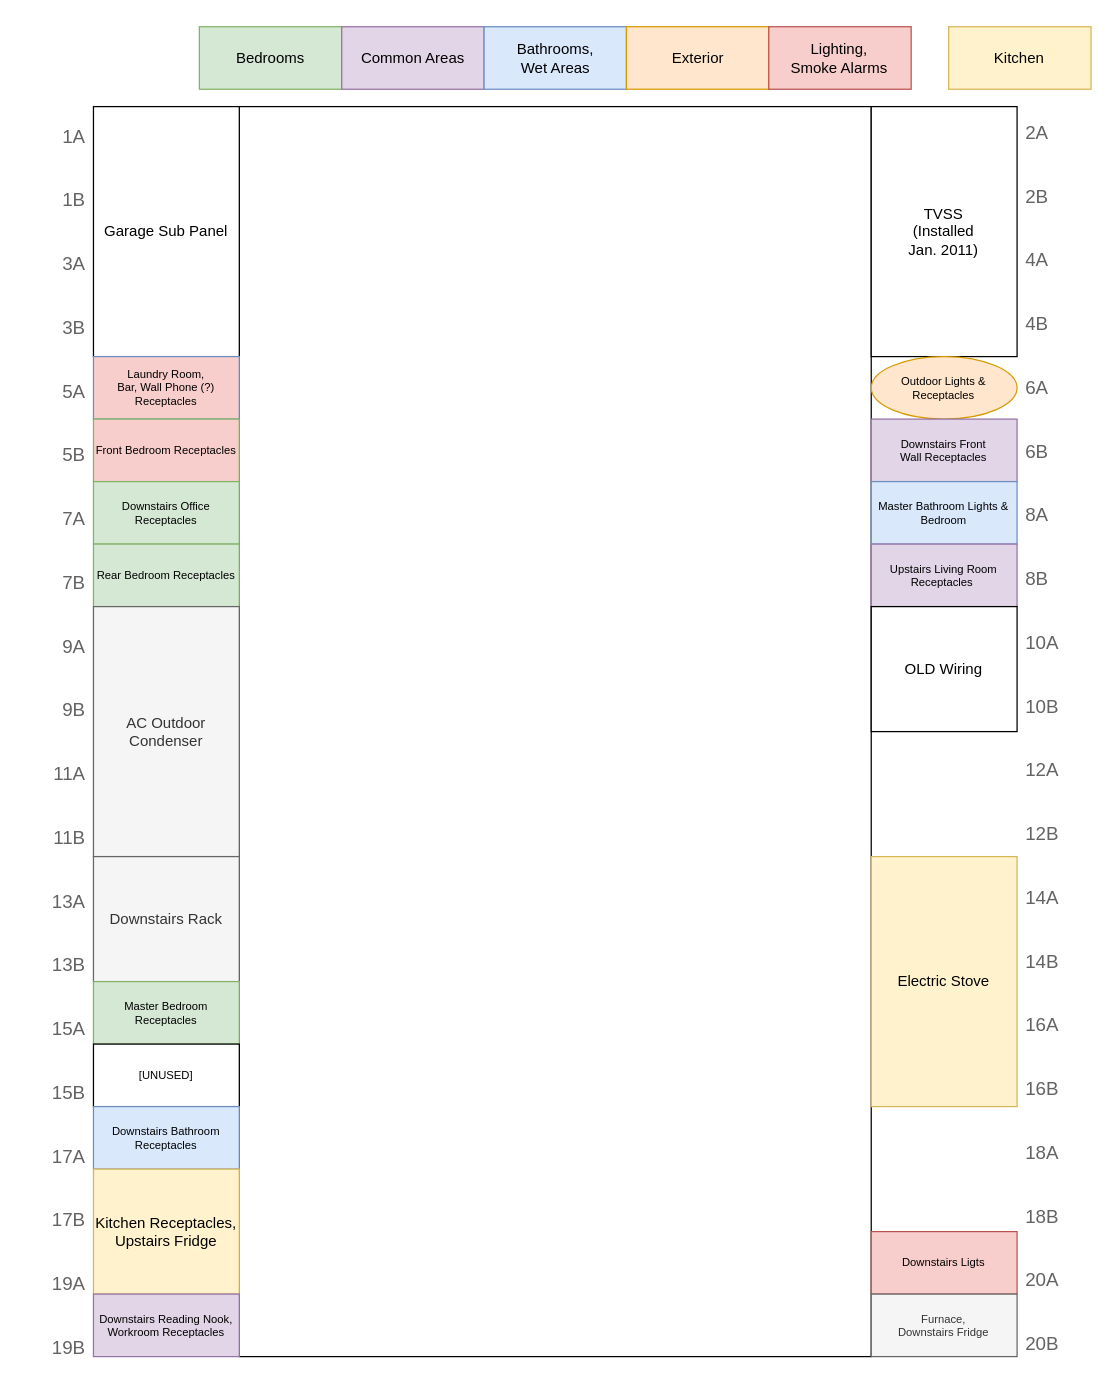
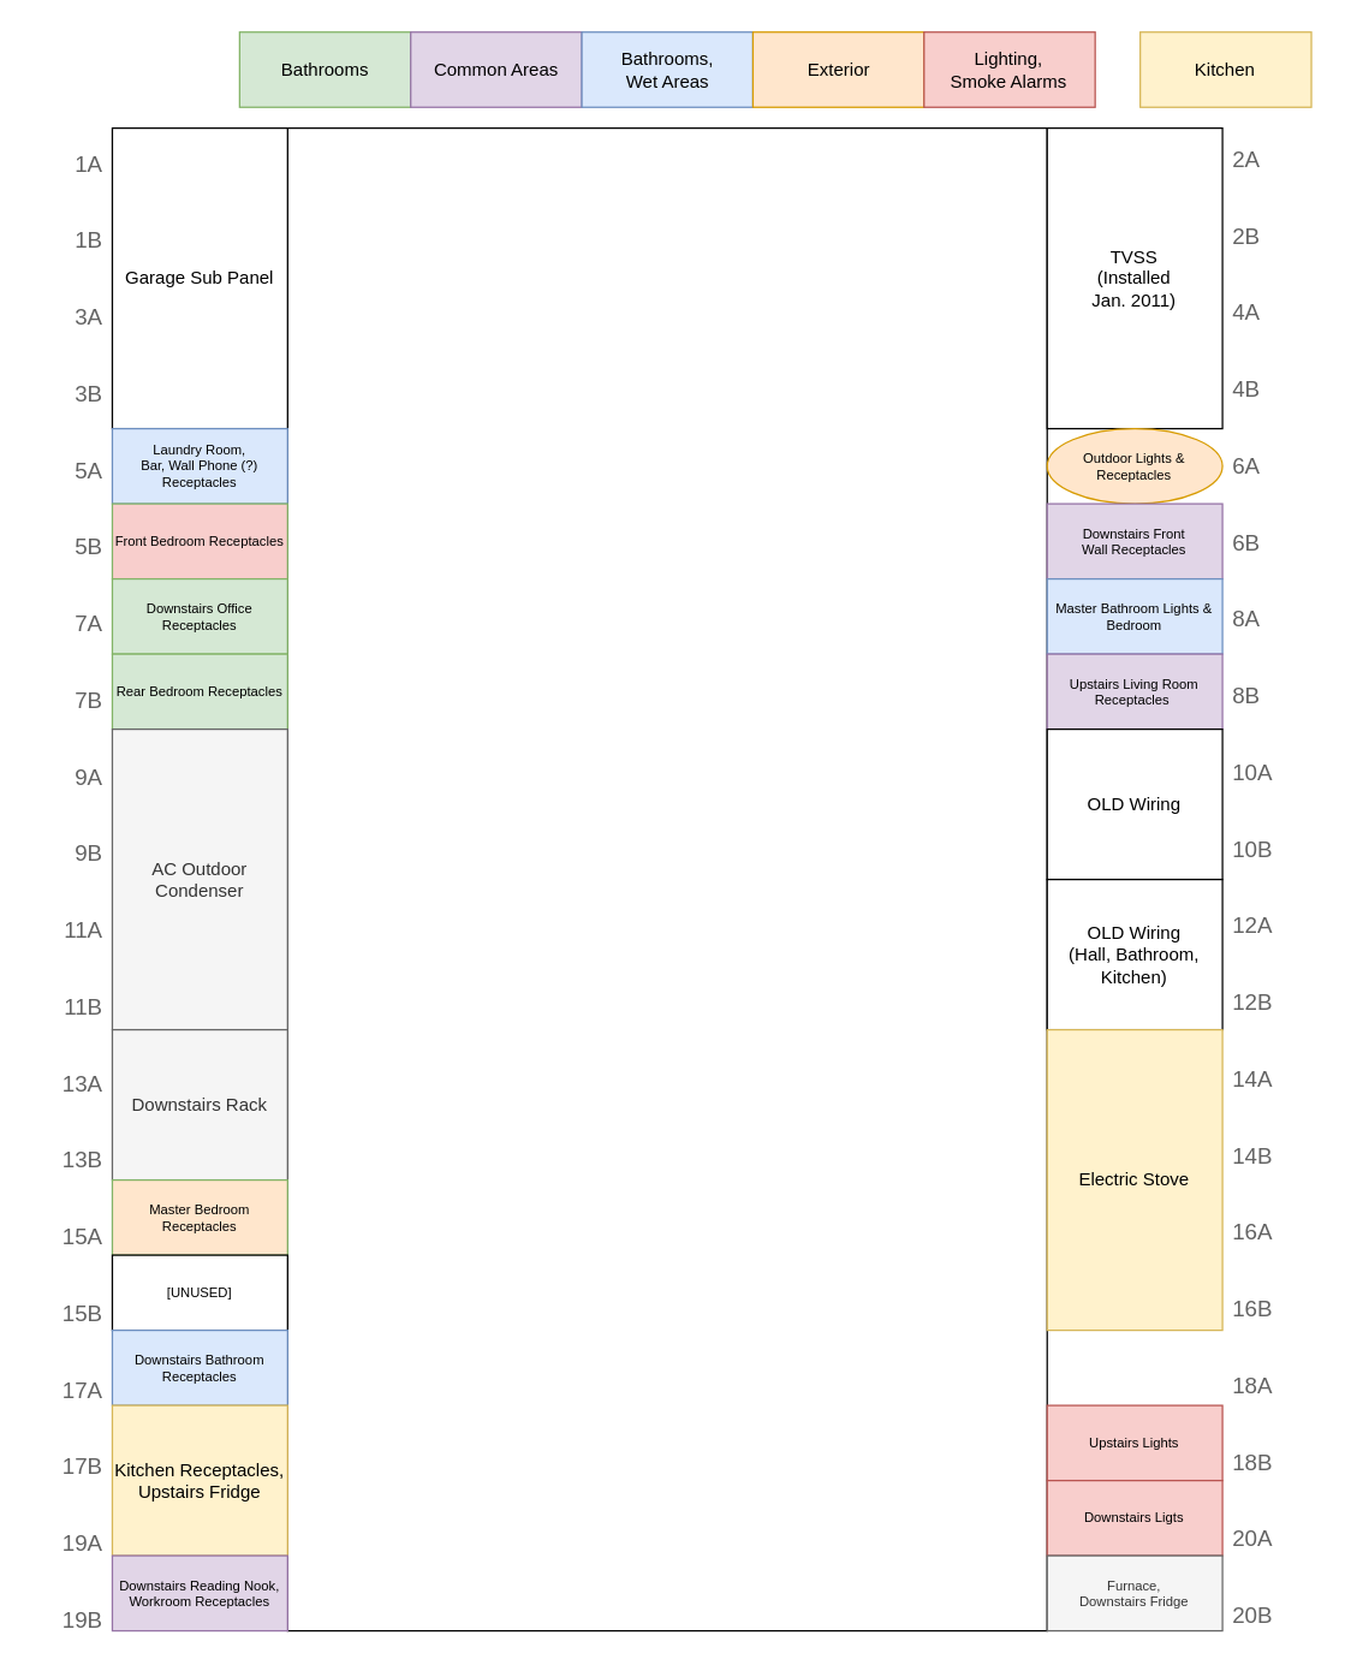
  <mxCell id="0" />
  <mxCell id="1" parent="0" />
  <mxCell id="2" value="" style="rounded=0;whiteSpace=wrap;html=1;" vertex="1" parent="1"><mxGeometry x="190.833" y="84.778" width="505.556" height="1000" as="geometry" /></mxCell>
  <mxCell id="3" value="&lt;p style=&quot;line-height: 170%&quot;&gt;1A&lt;br&gt;&lt;br style=&quot;font-size: 15px&quot;&gt;1B&lt;br&gt;&lt;br style=&quot;font-size: 15px&quot;&gt;3A&lt;br&gt;&lt;br style=&quot;font-size: 15px&quot;&gt;3B&lt;br&gt;&lt;br style=&quot;font-size: 15px&quot;&gt;5A&lt;br&gt;&lt;br style=&quot;font-size: 15px&quot;&gt;5B&lt;br&gt;&lt;br style=&quot;font-size: 15px&quot;&gt;7A&lt;br&gt;&lt;br style=&quot;font-size: 15px&quot;&gt;7B&lt;br&gt;&lt;br style=&quot;font-size: 15px&quot;&gt;9A&lt;br&gt;&lt;br style=&quot;font-size: 15px&quot;&gt;9B&lt;br&gt;&lt;br style=&quot;font-size: 15px&quot;&gt;11A&lt;br&gt;&lt;br style=&quot;font-size: 15px&quot;&gt;11B&lt;br&gt;&lt;br style=&quot;font-size: 15px&quot;&gt;13A&lt;br&gt;&lt;br style=&quot;font-size: 15px&quot;&gt;13B&lt;br&gt;&lt;br style=&quot;font-size: 15px&quot;&gt;15A&lt;br&gt;&lt;br style=&quot;font-size: 15px&quot;&gt;15B&lt;br&gt;&lt;br style=&quot;font-size: 15px&quot;&gt;17A&lt;br&gt;&lt;br style=&quot;font-size: 15px&quot;&gt;17B&lt;br&gt;&lt;br style=&quot;font-size: 15px&quot;&gt;19A&lt;br&gt;&lt;br style=&quot;font-size: 15px&quot;&gt;19B&lt;/p&gt;" style="text;html=1;strokeColor=none;fillColor=none;align=right;verticalAlign=top;whiteSpace=wrap;rounded=0;labelPosition=center;verticalLabelPosition=middle;spacing=0;horizontal=1;spacingBottom=0;spacingRight=6;fontSize=15;spacingTop=-10;fontColor=#636363;" vertex="1" parent="1"><mxGeometry y="85.78" width="54" height="1000" as="geometry" x="20" /></mxCell>
  <mxCell id="4" value="&lt;p style=&quot;line-height: 170%&quot;&gt;2A&lt;br&gt;&lt;br style=&quot;font-size: 15px&quot;&gt;2B&lt;br style=&quot;font-size: 15px&quot;&gt;&lt;br&gt;4A&lt;br style=&quot;font-size: 15px&quot;&gt;&lt;br&gt;4B&lt;br style=&quot;font-size: 15px&quot;&gt;&lt;br&gt;6A&lt;br style=&quot;font-size: 15px&quot;&gt;&lt;br&gt;6B&lt;br style=&quot;font-size: 15px&quot;&gt;&lt;br&gt;8A&lt;br style=&quot;font-size: 15px&quot;&gt;&lt;br&gt;8B&lt;br style=&quot;font-size: 15px&quot;&gt;&lt;br&gt;10A&lt;br style=&quot;font-size: 15px&quot;&gt;&lt;br&gt;10B&lt;br style=&quot;font-size: 15px&quot;&gt;&lt;br&gt;12A&lt;br&gt;&lt;br&gt;12B&lt;br style=&quot;font-size: 15px&quot;&gt;&lt;br&gt;14A&lt;br&gt;&lt;br&gt;14B&lt;br style=&quot;font-size: 15px&quot;&gt;&lt;br&gt;16A&lt;br style=&quot;font-size: 15px&quot;&gt;&lt;br&gt;16B&lt;br&gt;&lt;br&gt;18A&lt;br style=&quot;font-size: 15px&quot;&gt;&lt;br&gt;18B&lt;br style=&quot;font-size: 15px&quot;&gt;&lt;br&gt;20A&lt;br style=&quot;font-size: 15px&quot;&gt;&lt;br&gt;20B&lt;/p&gt;" style="text;html=1;strokeColor=none;fillColor=none;align=left;verticalAlign=top;whiteSpace=wrap;rounded=0;labelPosition=center;verticalLabelPosition=middle;spacing=0;horizontal=1;spacingBottom=0;spacingRight=0;fontSize=15;spacingTop=-10;fontColor=#636363;spacingLeft=6;" vertex="1" parent="1"><mxGeometry x="814.056" y="83.389" width="54" height="1000" as="geometry" /></mxCell>
- <mxCell id="5" value="Bedrooms" style="rounded=0;whiteSpace=wrap;html=1;fontSize=12;align=center;fillColor=#d5e8d4;strokeColor=#82b366;" vertex="1" parent="1"><mxGeometry x="158.889" y="20.889" width="113.889" height="50" as="geometry" /></mxCell>
+ <mxCell id="5" value="Bathrooms" style="rounded=0;whiteSpace=wrap;html=1;fontSize=12;align=center;fillColor=#d5e8d4;strokeColor=#82b366;" vertex="1" parent="1"><mxGeometry x="158.889" y="20.889" width="113.889" height="50" as="geometry" /></mxCell>
  <mxCell id="6" value="Common Areas" style="rounded=0;whiteSpace=wrap;html=1;fontSize=12;align=center;fillColor=#e1d5e7;strokeColor=#9673a6;" vertex="1" parent="1"><mxGeometry x="272.778" y="20.889" width="113.889" height="50" as="geometry" /></mxCell>
  <mxCell id="7" value="Bathrooms,&lt;br style=&quot;font-size: 12px;&quot;&gt;Wet Areas" style="rounded=0;whiteSpace=wrap;html=1;fontSize=12;align=center;fillColor=#dae8fc;strokeColor=#6c8ebf;" vertex="1" parent="1"><mxGeometry x="386.667" y="20.889" width="113.889" height="50" as="geometry" /></mxCell>
  <mxCell id="8" value="Exterior" style="rounded=0;whiteSpace=wrap;html=1;fontSize=12;align=center;fillColor=#ffe6cc;strokeColor=#d79b00;" vertex="1" parent="1"><mxGeometry x="500.556" y="20.889" width="113.889" height="50" as="geometry" /></mxCell>
  <mxCell id="9" value="Lighting,&lt;br style=&quot;font-size: 12px;&quot;&gt;Smoke Alarms" style="rounded=0;whiteSpace=wrap;html=1;fontSize=12;align=center;fillColor=#f8cecc;strokeColor=#b85450;" vertex="1" parent="1"><mxGeometry x="614.444" y="20.889" width="113.889" height="50" as="geometry" /></mxCell>
  <mxCell id="10" value="Kitchen" style="rounded=0;whiteSpace=wrap;html=1;fontSize=12;align=center;fillColor=#fff2cc;strokeColor=#d6b656;" vertex="1" parent="1"><mxGeometry x="758.333" y="20.889" width="113.889" height="50" as="geometry" /></mxCell>
  <mxCell id="11" value="&lt;font style=&quot;font-size: 12px;&quot;&gt;Garage Sub Panel&lt;/font&gt;" style="rounded=0;whiteSpace=wrap;html=1;fontSize=12;" vertex="1" parent="1"><mxGeometry x="74.167" y="84.778" width="116.667" height="200" as="geometry" /></mxCell>
- <mxCell id="12" value="Laundry Room,&lt;br style=&quot;font-size: 9px&quot;&gt;Bar, Wall Phone (?) Receptacles" style="rounded=0;whiteSpace=wrap;html=1;fontSize=9;fillColor=#f8cecc;strokeColor=#6c8ebf;" vertex="1" parent="1"><mxGeometry x="74.167" y="284.778" width="116.667" height="50" as="geometry" /></mxCell>
+ <mxCell id="12" value="Laundry Room,&lt;br style=&quot;font-size: 9px&quot;&gt;Bar, Wall Phone (?) Receptacles" style="rounded=0;whiteSpace=wrap;html=1;fontSize=9;fillColor=#dae8fc;strokeColor=#6c8ebf;" vertex="1" parent="1"><mxGeometry x="74.167" y="284.778" width="116.667" height="50" as="geometry" /></mxCell>
  <mxCell id="13" value="Front Bedroom Receptacles" style="rounded=0;whiteSpace=wrap;html=1;fontSize=9;fillColor=#f8cecc;strokeColor=#82b366;" vertex="1" parent="1"><mxGeometry x="74.167" y="334.778" width="116.667" height="50" as="geometry" /></mxCell>
  <mxCell id="14" value="Downstairs Office Receptacles" style="rounded=0;whiteSpace=wrap;html=1;fontSize=9;fillColor=#d5e8d4;strokeColor=#82b366;" vertex="1" parent="1"><mxGeometry x="74.167" y="384.778" width="116.667" height="50" as="geometry" /></mxCell>
  <mxCell id="15" value="Rear Bedroom Receptacles" style="rounded=0;whiteSpace=wrap;html=1;fontSize=9;fillColor=#d5e8d4;strokeColor=#82b366;" vertex="1" parent="1"><mxGeometry x="74.167" y="434.778" width="116.667" height="50" as="geometry" /></mxCell>
  <mxCell id="16" value="&lt;font style=&quot;font-size: 12px;&quot;&gt;AC Outdoor Condenser&lt;/font&gt;" style="rounded=0;whiteSpace=wrap;html=1;fontSize=12;fillColor=#f5f5f5;strokeColor=#666666;fontColor=#333333;" vertex="1" parent="1"><mxGeometry x="74.167" y="484.778" width="116.667" height="200" as="geometry" /></mxCell>
  <mxCell id="17" value="Downstairs Rack" style="rounded=0;whiteSpace=wrap;html=1;fontSize=12;align=center;fillColor=#f5f5f5;strokeColor=#666666;fontColor=#333333;" vertex="1" parent="1"><mxGeometry x="74.167" y="684.778" width="116.667" height="100" as="geometry" /></mxCell>
- <mxCell id="18" value="Master Bedroom Receptacles" style="rounded=0;whiteSpace=wrap;html=1;fontSize=9;align=center;fillColor=#d5e8d4;strokeColor=#82b366;" vertex="1" parent="1"><mxGeometry x="74.167" y="784.778" width="116.667" height="50" as="geometry" /></mxCell>
+ <mxCell id="18" value="Master Bedroom Receptacles" style="rounded=0;whiteSpace=wrap;html=1;fontSize=9;align=center;fillColor=#ffe6cc;strokeColor=#82b366;" vertex="1" parent="1"><mxGeometry x="74.167" y="784.778" width="116.667" height="50" as="geometry" /></mxCell>
  <mxCell id="19" value="[UNUSED]" style="rounded=0;whiteSpace=wrap;html=1;fontSize=9;align=center;" vertex="1" parent="1"><mxGeometry x="74.167" y="834.778" width="116.667" height="50" as="geometry" /></mxCell>
  <mxCell id="20" value="Downstairs Bathroom Receptacles" style="rounded=0;whiteSpace=wrap;html=1;fontSize=9;align=center;fillColor=#dae8fc;strokeColor=#6c8ebf;" vertex="1" parent="1"><mxGeometry x="74.167" y="884.778" width="116.667" height="50" as="geometry" /></mxCell>
  <mxCell id="21" value="Kitchen Receptacles, Upstairs Fridge" style="rounded=0;whiteSpace=wrap;html=1;fontSize=12;align=center;fillColor=#fff2cc;strokeColor=#d6b656;" vertex="1" parent="1"><mxGeometry x="74.167" y="934.778" width="116.667" height="100" as="geometry" /></mxCell>
  <mxCell id="22" value="Downstairs Reading Nook, Workroom Receptacles" style="rounded=0;whiteSpace=wrap;html=1;fontSize=9;align=center;fillColor=#e1d5e7;strokeColor=#9673a6;" vertex="1" parent="1"><mxGeometry x="74.167" y="1034.778" width="116.667" height="50" as="geometry" /></mxCell>
  <mxCell id="23" value="&lt;font style=&quot;font-size: 12px;&quot;&gt;TVSS&lt;br style=&quot;font-size: 12px;&quot;&gt;(Installed &lt;br style=&quot;font-size: 12px;&quot;&gt;Jan. 2011)&lt;br style=&quot;font-size: 12px;&quot;&gt;&lt;/font&gt;" style="rounded=0;whiteSpace=wrap;html=1;fontSize=12;" vertex="1" parent="1"><mxGeometry x="696.389" y="84.778" width="116.667" height="200" as="geometry" /></mxCell>
  <mxCell id="24" value="Outdoor Lights &amp;amp;&lt;br style=&quot;font-size: 9px;&quot;&gt;Receptacles" style="ellipse;whiteSpace=wrap;html=1;fontSize=9;align=center;fillColor=#ffe6cc;strokeColor=#d79b00;" vertex="1" parent="1"><mxGeometry x="696.389" y="284.778" width="116.667" height="50" as="geometry" /></mxCell>
  <mxCell id="25" value="Downstairs Front&lt;br style=&quot;font-size: 9px;&quot;&gt;Wall Receptacles" style="rounded=0;whiteSpace=wrap;html=1;fontSize=9;align=center;fillColor=#e1d5e7;strokeColor=#9673a6;" vertex="1" parent="1"><mxGeometry x="696.389" y="334.778" width="116.667" height="50" as="geometry" /></mxCell>
  <mxCell id="26" value="Master Bathroom&amp;nbsp;Lights &amp;amp; Bedroom" style="rounded=0;whiteSpace=wrap;html=1;fontSize=9;align=center;fillColor=#dae8fc;strokeColor=#6c8ebf;" vertex="1" parent="1"><mxGeometry x="696.389" y="384.778" width="116.667" height="50" as="geometry" /></mxCell>
  <mxCell id="27" value="Upstairs Living Room&lt;br style=&quot;font-size: 9px;&quot;&gt;Receptacles&amp;nbsp;" style="rounded=0;whiteSpace=wrap;html=1;fontSize=9;align=center;fillColor=#e1d5e7;strokeColor=#9673a6;" vertex="1" parent="1"><mxGeometry x="696.389" y="434.778" width="116.667" height="50" as="geometry" /></mxCell>
  <mxCell id="28" value="OLD Wiring" style="rounded=0;whiteSpace=wrap;html=1;fontSize=12;align=center;" vertex="1" parent="1"><mxGeometry x="696.389" y="484.778" width="116.667" height="100" as="geometry" /></mxCell>
+ <mxCell id="29" value="OLD Wiring&lt;br style=&quot;font-size: 12px;&quot;&gt;(Hall, Bathroom, Kitchen)" style="rounded=0;whiteSpace=wrap;html=1;fontSize=12;align=center;" vertex="1" parent="1"><mxGeometry x="696.389" y="584.778" width="116.667" height="100" as="geometry" /></mxCell>
  <mxCell id="30" value="&lt;font style=&quot;font-size: 12px;&quot;&gt;Electric Stove&lt;br style=&quot;font-size: 12px;&quot;&gt;&lt;/font&gt;" style="rounded=0;whiteSpace=wrap;html=1;fontSize=12;align=center;fillColor=#fff2cc;strokeColor=#d6b656;" vertex="1" parent="1"><mxGeometry x="696.389" y="684.778" width="116.667" height="200" as="geometry" /></mxCell>
+ <mxCell id="31" value="Upstairs Lights" style="rounded=0;whiteSpace=wrap;html=1;fontSize=9;align=center;fillColor=#f8cecc;strokeColor=#b85450;" vertex="1" parent="1"><mxGeometry x="696.389" y="934.778" width="116.667" height="50" as="geometry" /></mxCell>
  <mxCell id="32" value="Downstairs Ligts" style="rounded=0;whiteSpace=wrap;html=1;fontSize=9;align=center;fillColor=#f8cecc;strokeColor=#b85450;" vertex="1" parent="1"><mxGeometry x="696.389" y="984.778" width="116.667" height="50" as="geometry" /></mxCell>
  <mxCell id="33" value="Furnace,&lt;br style=&quot;font-size: 9px;&quot;&gt;Downstairs Fridge" style="rounded=0;whiteSpace=wrap;html=1;fontSize=9;align=center;fillColor=#f5f5f5;strokeColor=#666666;fontColor=#333333;" vertex="1" parent="1"><mxGeometry x="696.389" y="1034.778" width="116.667" height="50" as="geometry" /></mxCell>
